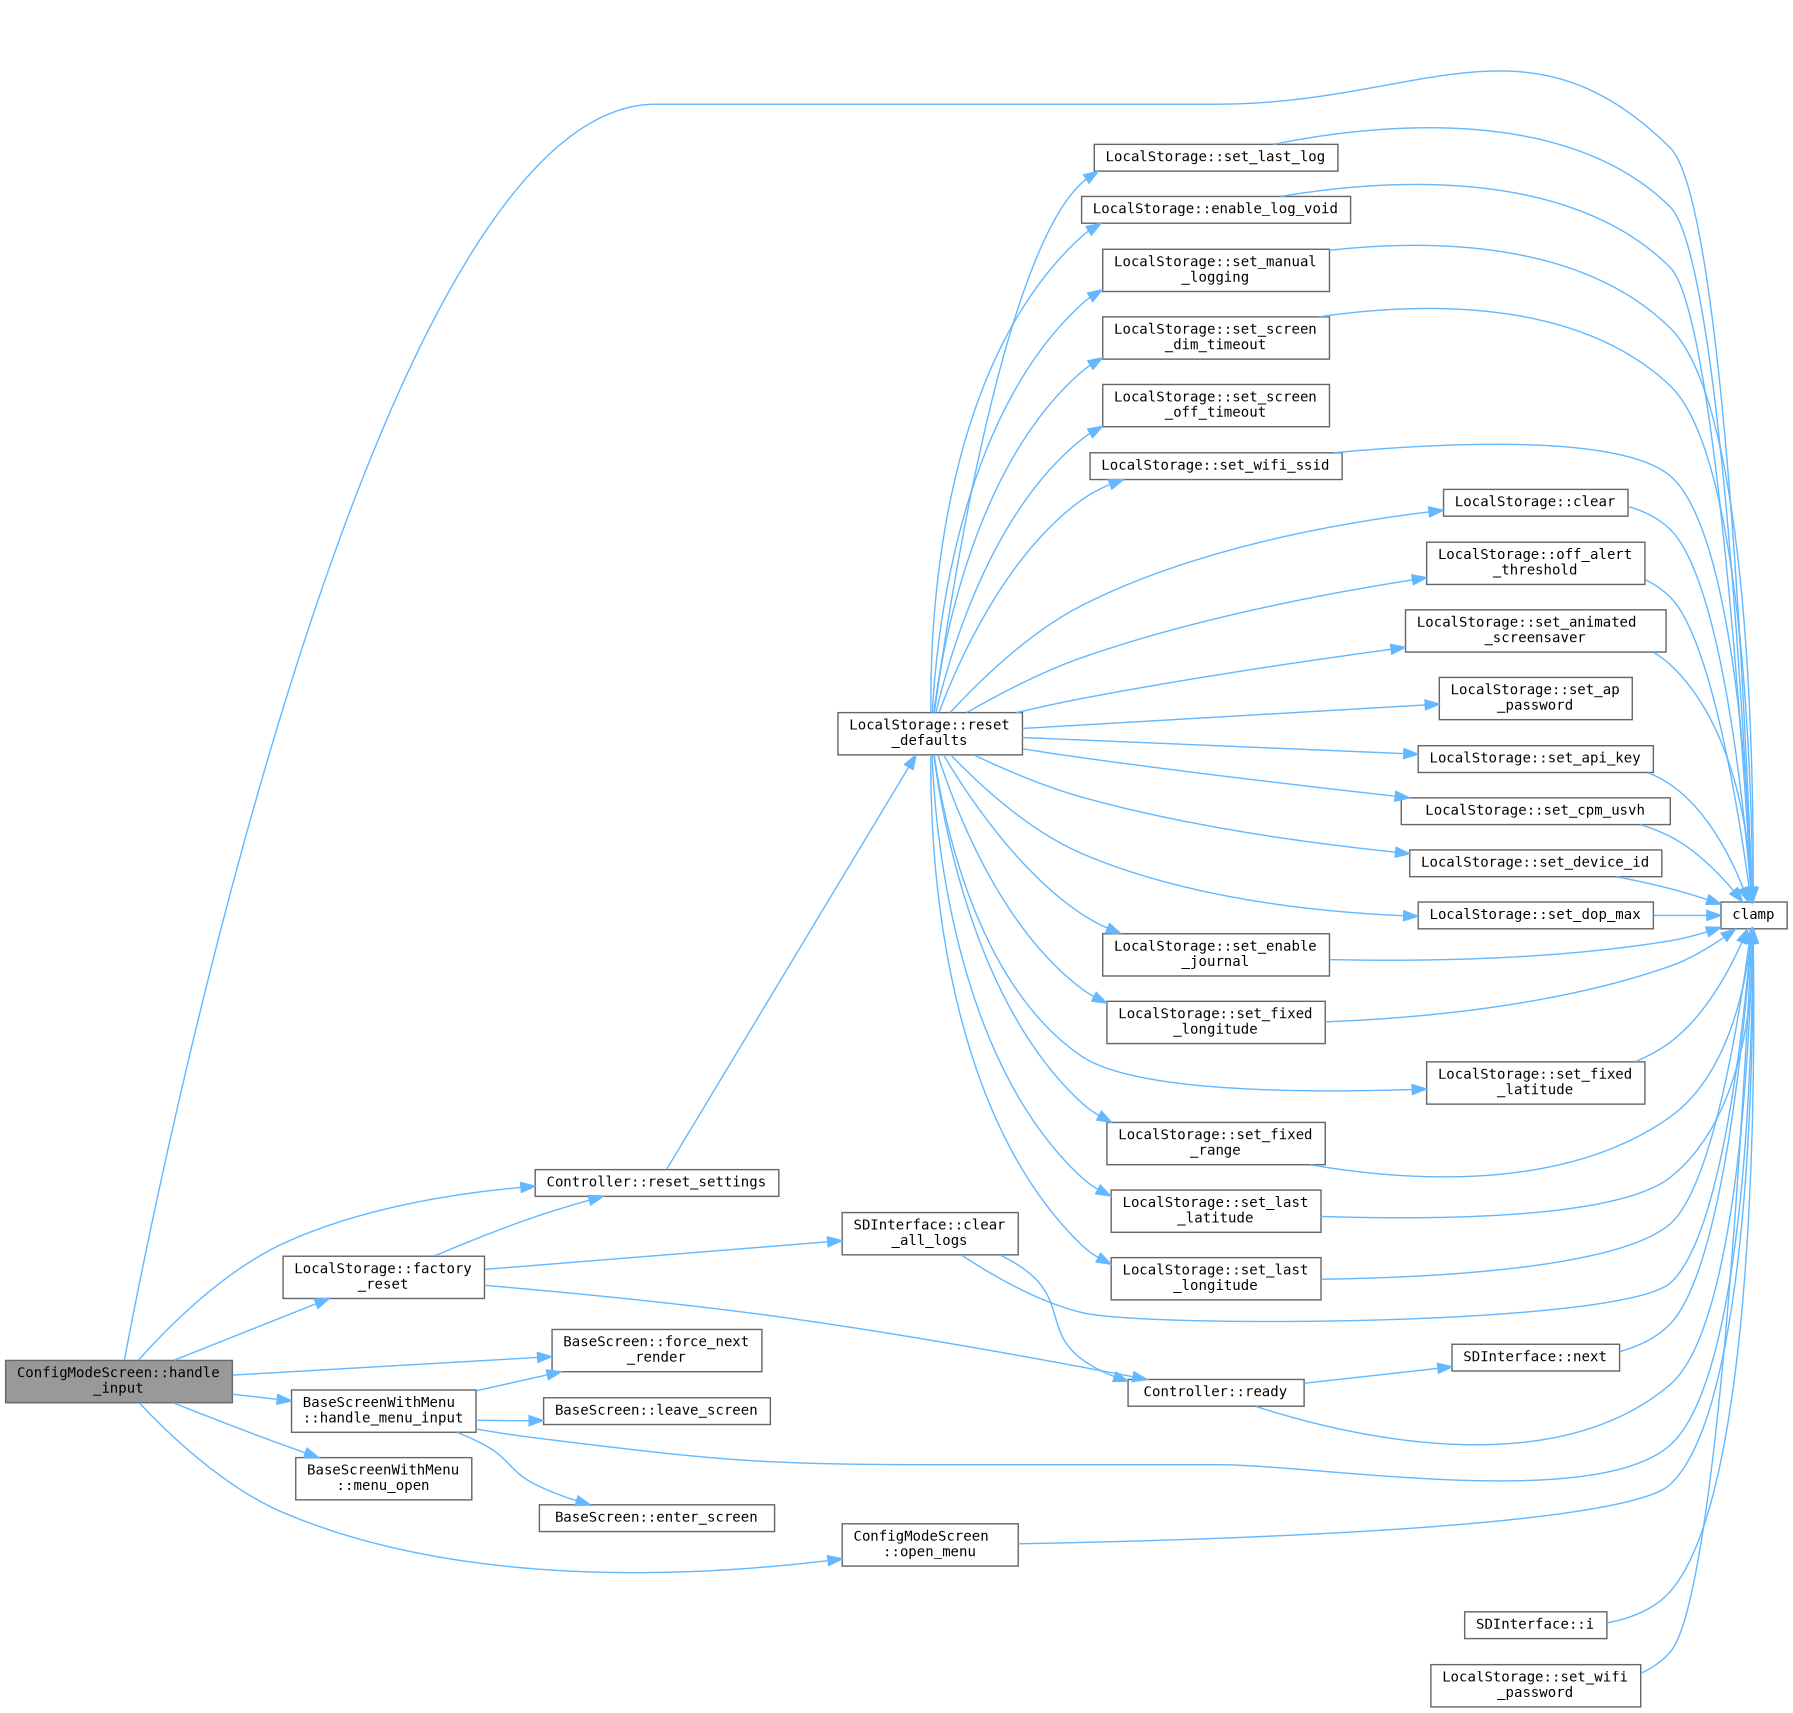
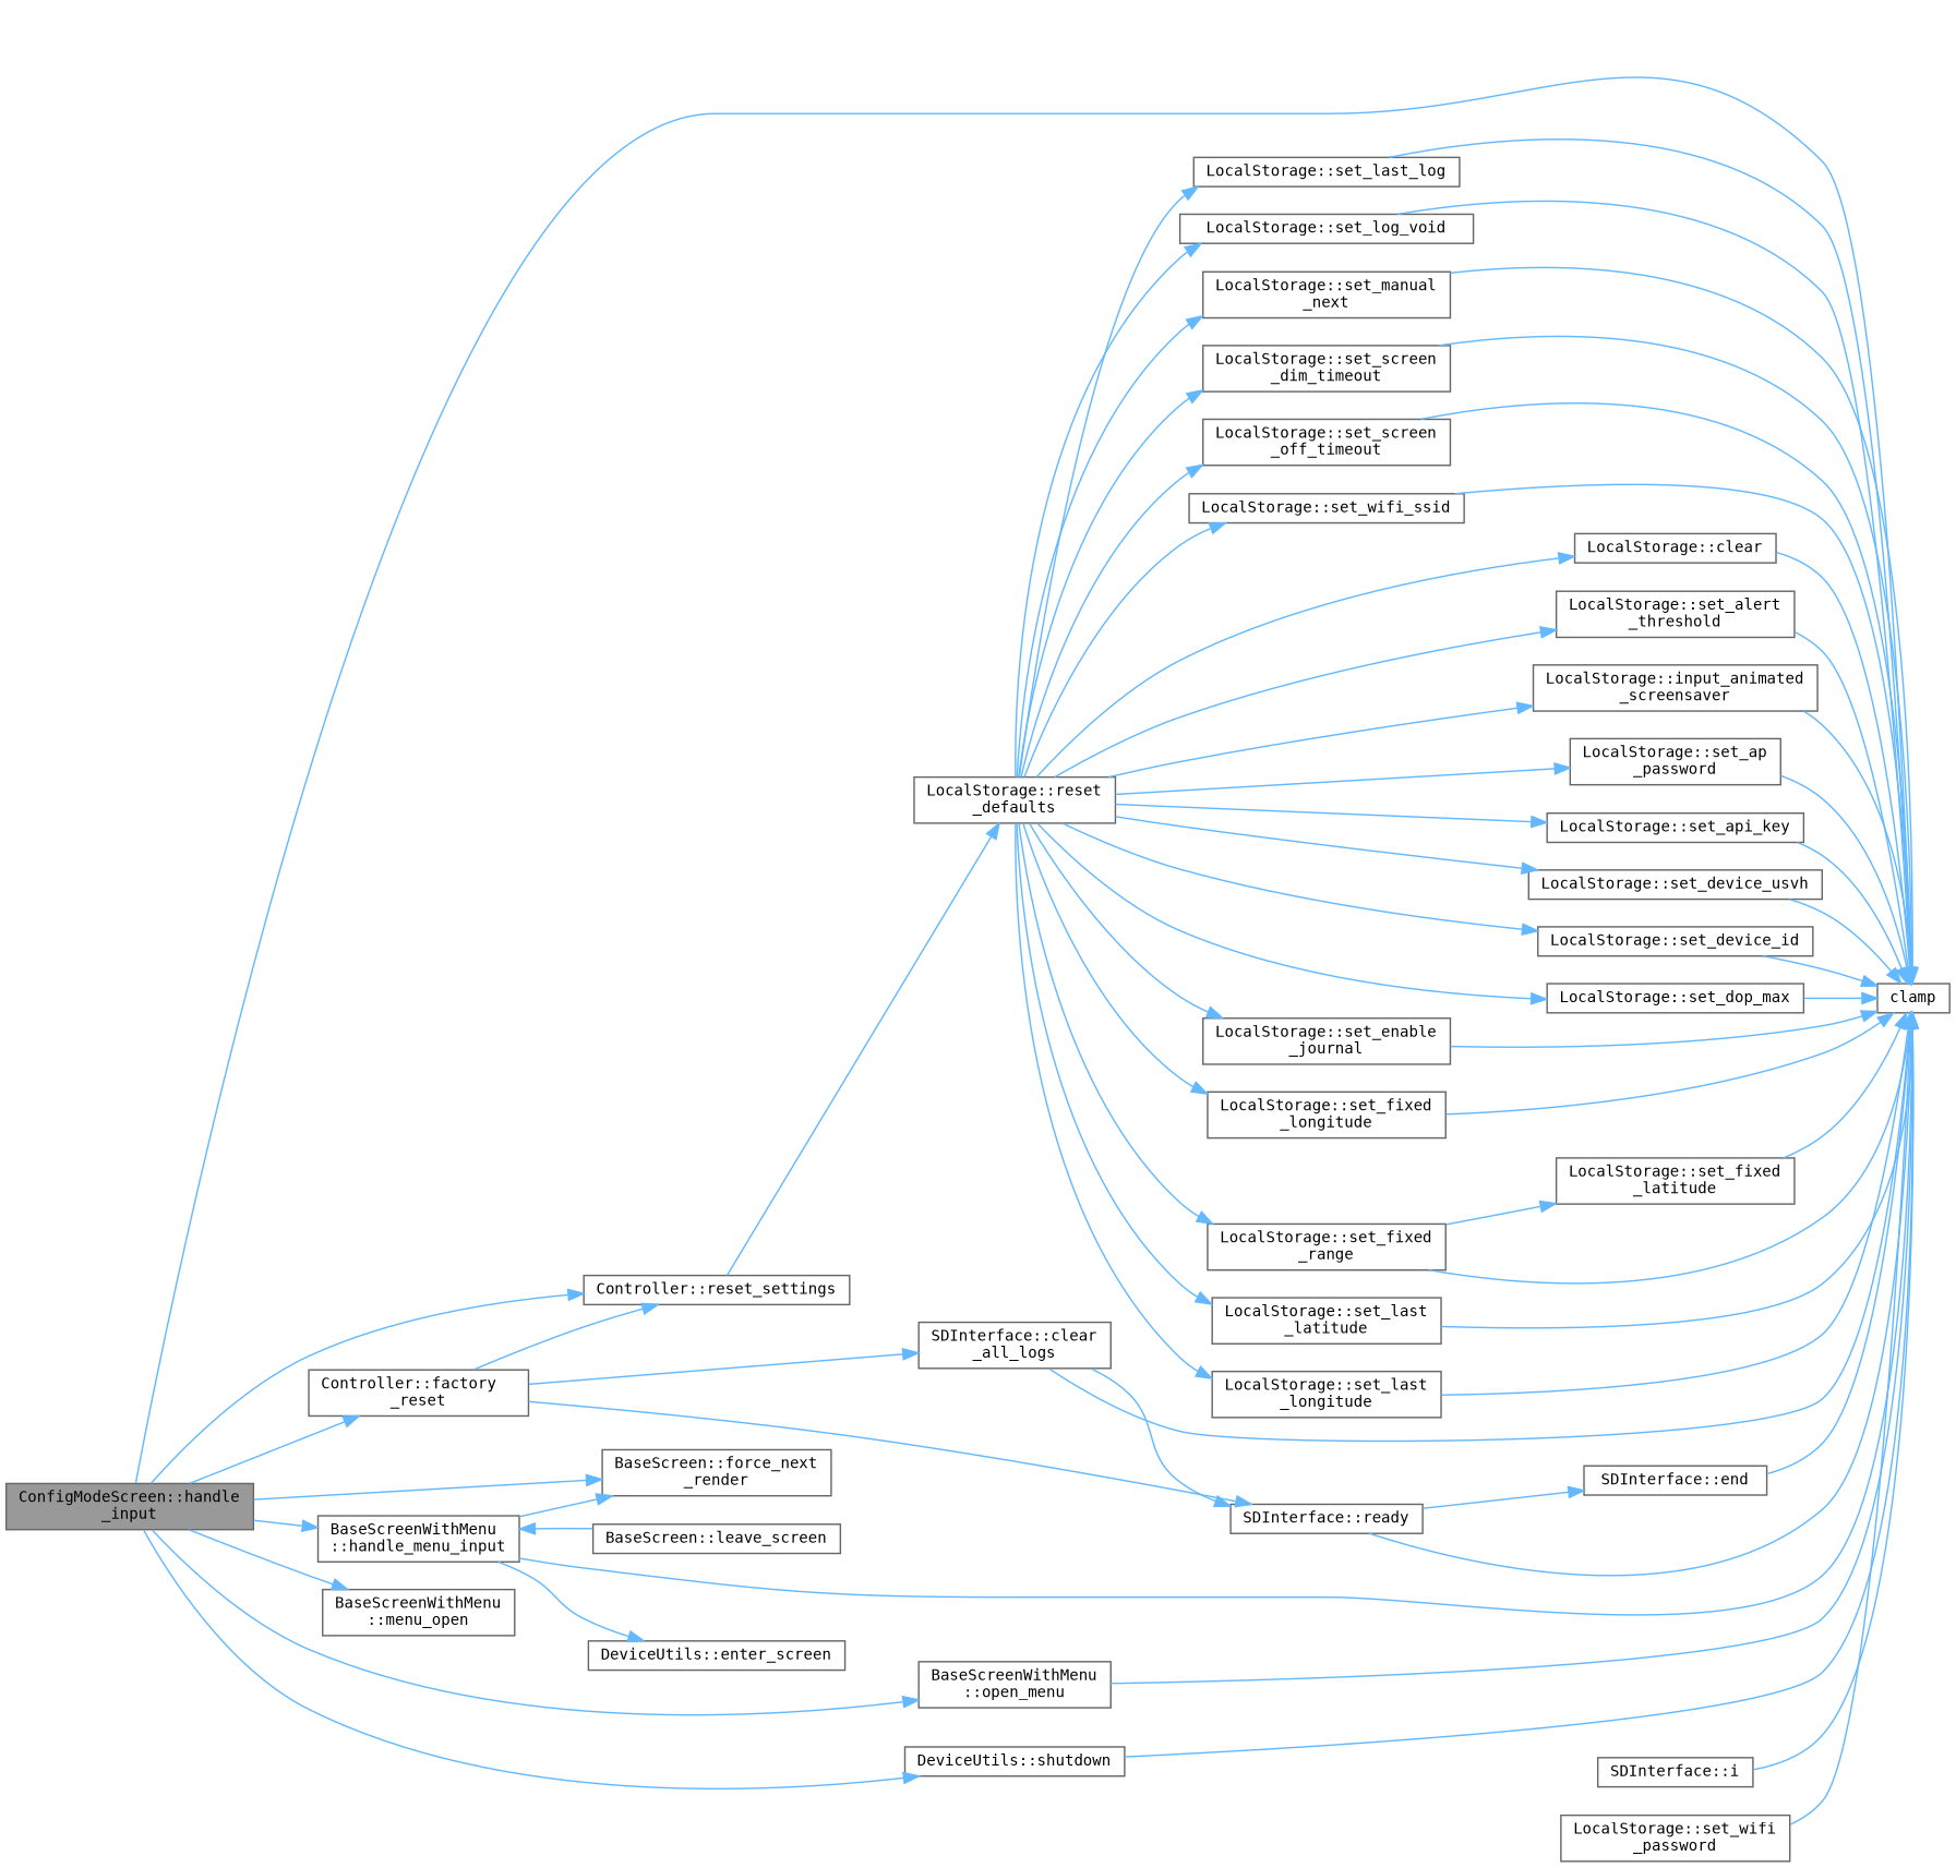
  digraph {
    fontname="DejaVu Sans Mono"
    rankdir=LR
    node [color=grey40 fillcolor=white fontname="DejaVu Sans Mono" fontsize=10 shape=box style=filled]
    edge [color=steelblue1 fontname="DejaVu Sans Mono" fontsize=10 labelfontname=Helvetica labelfontsize=10 style=solid]
    n1 [color=gray40 fillcolor=grey60 fontcolor=black height=0.2 label="ConfigModeScreen::handle\l_input" width=0.4]
    n2 [height=0.2 label=clamp width=0.4]
-   n3 [height=0.2 label="LocalStorage::factory\l_reset" width=0.4]
+   n3 [height=0.2 label="Controller::factory\l_reset" width=0.4]
    n4 [height=0.2 label="Controller::reset_settings" width=0.4]
    n5 [height=0.2 label="BaseScreen::force_next\l_render" width=0.4]
    n6 [height=0.2 label="BaseScreenWithMenu\l::handle_menu_input" width=0.4]
    n7 [height=0.2 label="BaseScreenWithMenu\l::menu_open" width=0.4]
-   n8 [height=0.2 label="ConfigModeScreen\l::open_menu" width=0.4]
+   n8 [height=0.2 label="BaseScreenWithMenu\l::open_menu" width=0.4]
+   n9 [height=0.2 label="DeviceUtils::shutdown" width=0.4]
    n10 [height=0.2 label="SDInterface::clear\l_all_logs" width=0.4]
-   n11 [height=0.2 label="Controller::ready" width=0.4]
+   n11 [height=0.2 label="SDInterface::ready" width=0.4]
    n12 [height=0.2 label="LocalStorage::reset\l_defaults" width=0.4]
-   n13 [height=0.2 label="BaseScreen::enter_screen" width=0.4]
+   n13 [height=0.2 label="DeviceUtils::enter_screen" width=0.4]
    n14 [height=0.2 label="BaseScreen::leave_screen" width=0.4]
    n15 [height=0.2 label="SDInterface::i" width=0.4]
-   n16 [height=0.2 label="SDInterface::next" width=0.4]
+   n16 [height=0.2 label="SDInterface::end" width=0.4]
    n17 [height=0.2 label="LocalStorage::clear" width=0.4]
-   n18 [height=0.2 label="LocalStorage::off_alert\l_threshold" width=0.4]
-   n19 [height=0.2 label="LocalStorage::set_animated\l_screensaver" width=0.4]
+   n18 [height=0.2 label="LocalStorage::set_alert\l_threshold" width=0.4]
+   n19 [height=0.2 label="LocalStorage::input_animated\l_screensaver" width=0.4]
    n20 [height=0.2 label="LocalStorage::set_ap\l_password" width=0.4]
    n21 [height=0.2 label="LocalStorage::set_api_key" width=0.4]
-   n22 [height=0.2 label="LocalStorage::set_cpm_usvh" width=0.4]
+   n22 [height=0.2 label="LocalStorage::set_device_usvh" width=0.4]
    n23 [height=0.2 label="LocalStorage::set_device_id" width=0.4]
    n24 [height=0.2 label="LocalStorage::set_dop_max" width=0.4]
    n25 [height=0.2 label="LocalStorage::set_enable\l_journal" width=0.4]
    n26 [height=0.2 label="LocalStorage::set_fixed\l_latitude" width=0.4]
    n27 [height=0.2 label="LocalStorage::set_fixed\l_longitude" width=0.4]
    n28 [height=0.2 label="LocalStorage::set_fixed\l_range" width=0.4]
    n29 [height=0.2 label="LocalStorage::set_last\l_latitude" width=0.4]
    n30 [height=0.2 label="LocalStorage::set_last\l_longitude" width=0.4]
    n31 [height=0.2 label="LocalStorage::set_last_log" width=0.4]
-   n32 [height=0.2 label="LocalStorage::enable_log_void" width=0.4]
-   n33 [height=0.2 label="LocalStorage::set_manual\l_logging" width=0.4]
+   n32 [height=0.2 label="LocalStorage::set_log_void" width=0.4]
+   n33 [height=0.2 label="LocalStorage::set_manual\l_next" width=0.4]
    n34 [height=0.2 label="LocalStorage::set_screen\l_dim_timeout" width=0.4]
    n35 [height=0.2 label="LocalStorage::set_screen\l_off_timeout" width=0.4]
    n36 [height=0.2 label="LocalStorage::set_wifi_ssid" width=0.4]
    n37 [height=0.2 label="LocalStorage::set_wifi\l_password" width=0.4]
    n1 -> n2
    n1 -> n3
    n1 -> n4
    n1 -> n5
    n1 -> n6
    n1 -> n7
    n1 -> n8
+   n1 -> n9
    n3 -> n4
    n3 -> n10
    n3 -> n11
    n4 -> n12
    n6 -> n2
    n6 -> n5
    n6 -> n13
-   n6 -> n14
+   n14 -> n6
    n8 -> n2
+   n9 -> n2
    n10 -> n2
    n10 -> n11
    n11 -> n2
    n11 -> n16
    n12 -> n17
    n12 -> n18
    n12 -> n19
    n12 -> n20
    n12 -> n21
    n12 -> n22
    n12 -> n23
    n12 -> n24
    n12 -> n25
-   n12 -> n26
+   n28 -> n26
    n12 -> n27
    n12 -> n28
    n12 -> n29
    n12 -> n30
    n12 -> n31
    n12 -> n32
    n12 -> n33
    n12 -> n34
    n12 -> n35
    n12 -> n36
    n15 -> n2
    n16 -> n2
    n17 -> n2
    n18 -> n2
    n19 -> n2
+   n20 -> n2
    n21 -> n2
    n22 -> n2
    n23 -> n2
    n24 -> n2
    n25 -> n2
    n26 -> n2
    n27 -> n2
    n28 -> n2
    n29 -> n2
    n30 -> n2
    n31 -> n2
    n32 -> n2
    n33 -> n2
    n34 -> n2
+   n35 -> n2
    n36 -> n2
    n37 -> n2
  }
